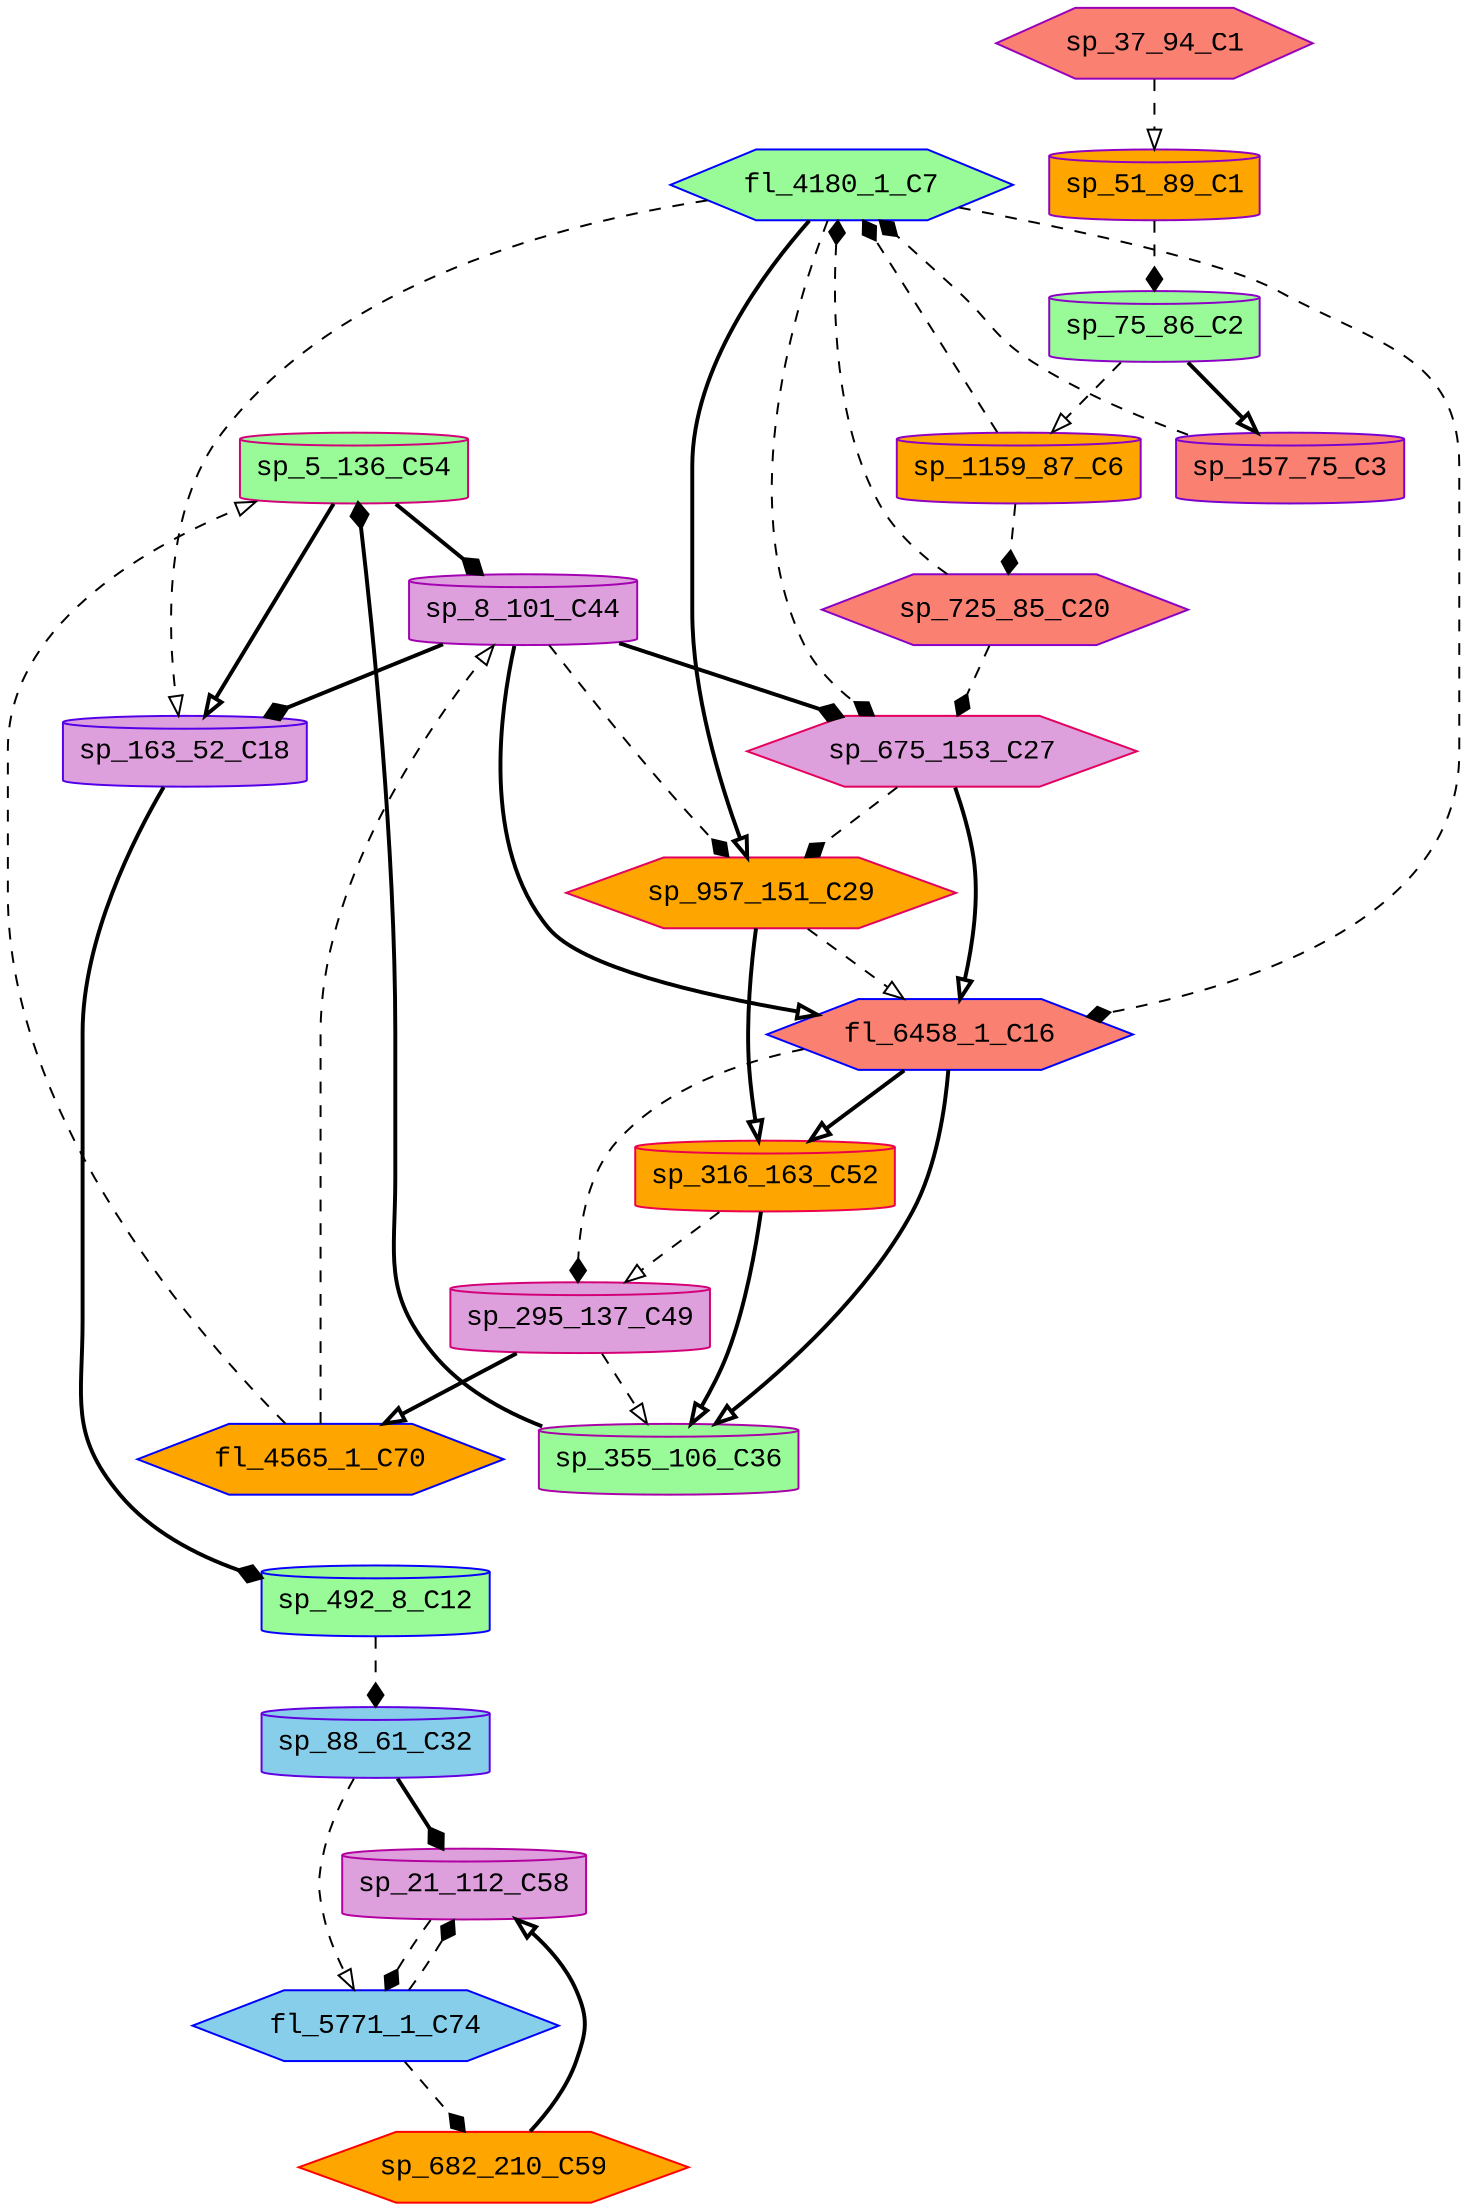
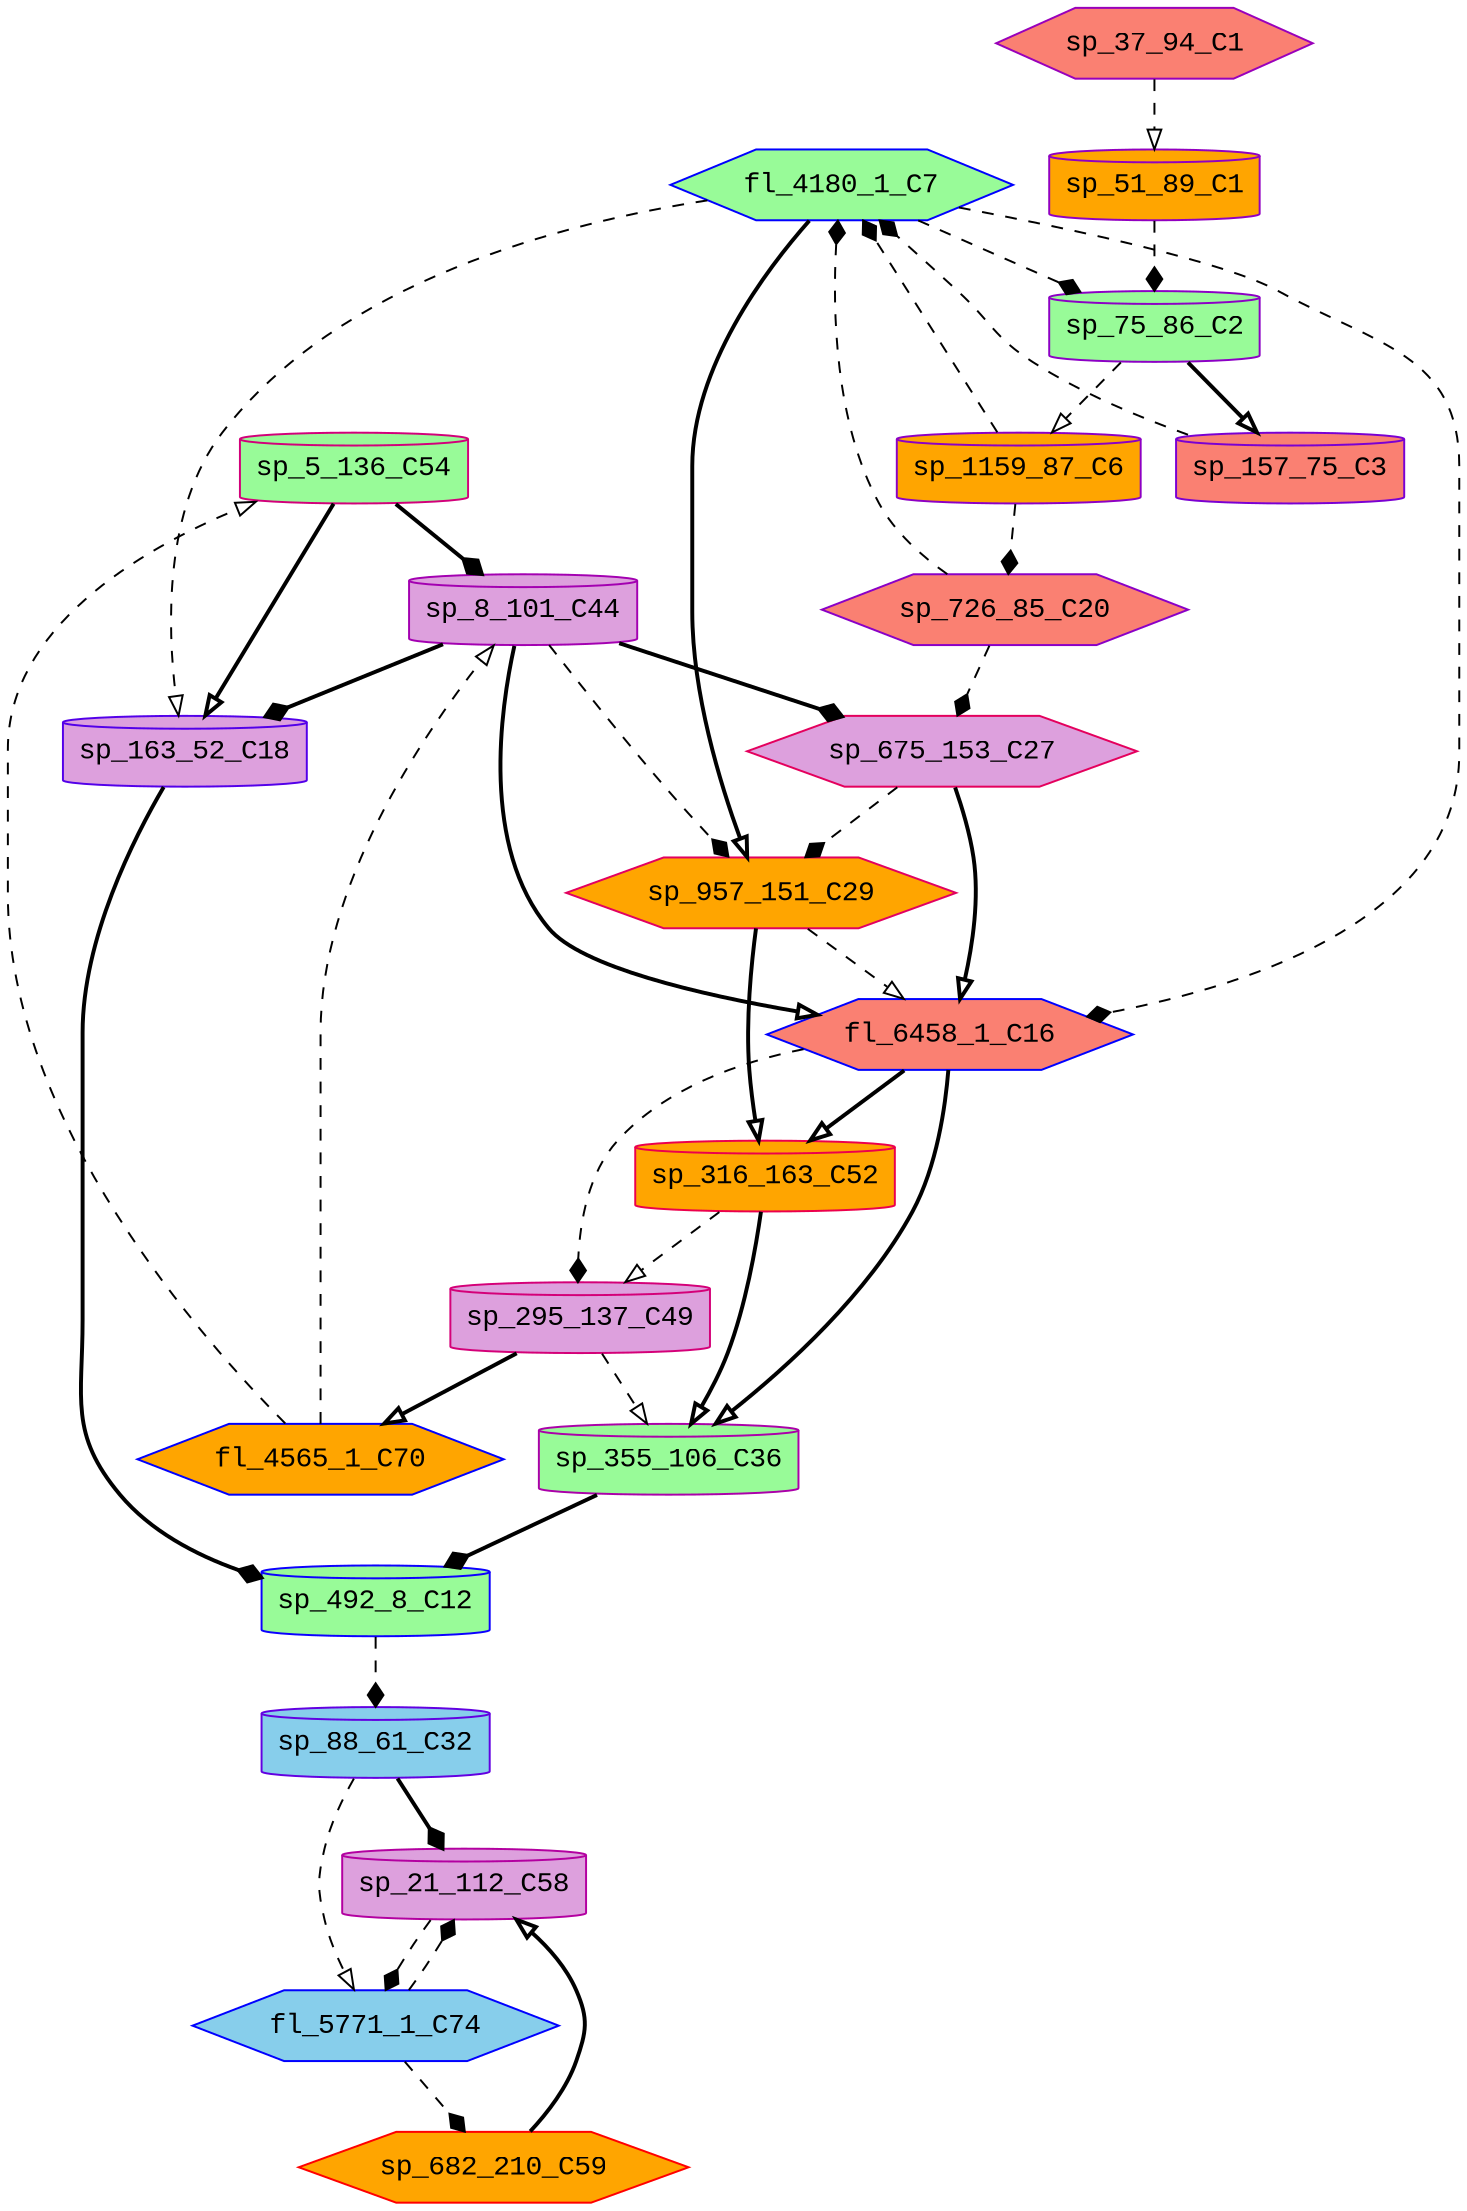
  digraph {
    fontname="Liberation Mono"
    node [color="#0000ff" fillcolor=orange fontname="Liberation Mono" shape=cylinder style=filled]
    edge [arrowhead=diamond fontname="Liberation Mono" style=dashed]
    sp_5_136_C54 [color="#d2007a" fillcolor=palegreen]
    sp_8_101_C44 [color="#a300b1" fillcolor=plum]
    sp_163_52_C18 [color="#5300e9" fillcolor=plum]
    sp_957_151_C29 [color="#e20060" shape=hexagon]
    fl_6458_1_C16 [fillcolor=salmon shape=hexagon]
    sp_675_153_C27 [color="#e4005d" fillcolor=plum shape=hexagon]
    sp_492_8_C12 [color="#0b00ff" fillcolor=palegreen]
    sp_316_163_C52 [color="#ec004c"]
    sp_295_137_C49 [color="#d40078" fillcolor=plum]
    sp_355_106_C36 [color="#ab00a9" fillcolor=palegreen]
    fl_4180_1_C7 [fillcolor=palegreen shape=hexagon]
    sp_88_61_C32 [color="#6200e1" fillcolor=skyblue]
    sp_21_112_C58 [color="#b300a0" fillcolor=plum]
    n14 [fillcolor=skyblue label=fl_5771_1_C74 shape=hexagon]
    sp_682_210_C59 [color="#ff0000" shape=hexagon]
    sp_37_94_C1 [color="#9900ba" fillcolor=salmon shape=hexagon]
    sp_51_89_C1 [color="#9100c1"]
    sp_75_86_C2 [color="#8c00c5" fillcolor=palegreen]
    sp_157_75_C3 [color="#7a00d2" fillcolor=salmon]
    sp_1159_87_C6 [color="#8d00c4"]
-   sp_726_85_C20 [color="#8a00c6" fillcolor=salmon shape=hexagon label=sp_725_85_C20]
+   sp_726_85_C20 [color="#8a00c6" fillcolor=salmon shape=hexagon]
    fl_4565_1_C70 [shape=hexagon]
    sp_5_136_C54 -> sp_8_101_C44 [style=bold]
    sp_5_136_C54 -> sp_163_52_C18 [arrowhead=onormal style=bold]
    sp_8_101_C44 -> sp_163_52_C18 [style=bold]
    sp_8_101_C44 -> sp_957_151_C29
    sp_8_101_C44 -> fl_6458_1_C16 [arrowhead=onormal style=bold]
    sp_8_101_C44 -> sp_675_153_C27 [style=bold]
    sp_163_52_C18 -> sp_492_8_C12 [style=bold]
    sp_957_151_C29 -> fl_6458_1_C16 [arrowhead=onormal]
    sp_957_151_C29 -> sp_316_163_C52 [arrowhead=onormal style=bold]
    fl_6458_1_C16 -> sp_316_163_C52 [arrowhead=onormal style=bold]
    fl_6458_1_C16 -> sp_295_137_C49
    fl_6458_1_C16 -> sp_355_106_C36 [arrowhead=onormal style=bold]
    sp_675_153_C27 -> sp_957_151_C29
    sp_675_153_C27 -> fl_6458_1_C16 [arrowhead=onormal style=bold]
    sp_492_8_C12 -> sp_88_61_C32
    sp_316_163_C52 -> sp_295_137_C49 [arrowhead=onormal]
    sp_316_163_C52 -> sp_355_106_C36 [arrowhead=onormal style=bold]
    sp_295_137_C49 -> sp_355_106_C36 [arrowhead=onormal]
    sp_295_137_C49 -> fl_4565_1_C70 [arrowhead=onormal style=bold]
-   sp_355_106_C36 -> sp_5_136_C54 [style=bold]
+   sp_355_106_C36 -> sp_492_8_C12 [style=bold]
    fl_4180_1_C7 -> sp_163_52_C18 [arrowhead=onormal]
    fl_4180_1_C7 -> sp_957_151_C29 [arrowhead=onormal style=bold]
    fl_4180_1_C7 -> fl_6458_1_C16
-   fl_4180_1_C7 -> sp_675_153_C27
+   fl_4180_1_C7 -> sp_75_86_C2
    sp_88_61_C32 -> sp_21_112_C58 [style=bold]
    sp_88_61_C32 -> n14 [arrowhead=onormal]
    sp_21_112_C58 -> n14
    n14 -> sp_21_112_C58
    n14 -> sp_682_210_C59
    sp_682_210_C59 -> sp_21_112_C58 [arrowhead=onormal style=bold]
    sp_37_94_C1 -> sp_51_89_C1 [arrowhead=onormal]
    sp_51_89_C1 -> sp_75_86_C2
    sp_75_86_C2 -> sp_157_75_C3 [arrowhead=onormal style=bold]
    sp_75_86_C2 -> sp_1159_87_C6 [arrowhead=onormal]
    sp_157_75_C3 -> fl_4180_1_C7
    sp_1159_87_C6 -> fl_4180_1_C7
    sp_1159_87_C6 -> sp_726_85_C20
    sp_726_85_C20 -> sp_675_153_C27
    sp_726_85_C20 -> fl_4180_1_C7
    fl_4565_1_C70 -> sp_5_136_C54 [arrowhead=onormal]
    fl_4565_1_C70 -> sp_8_101_C44 [arrowhead=onormal]
  }
